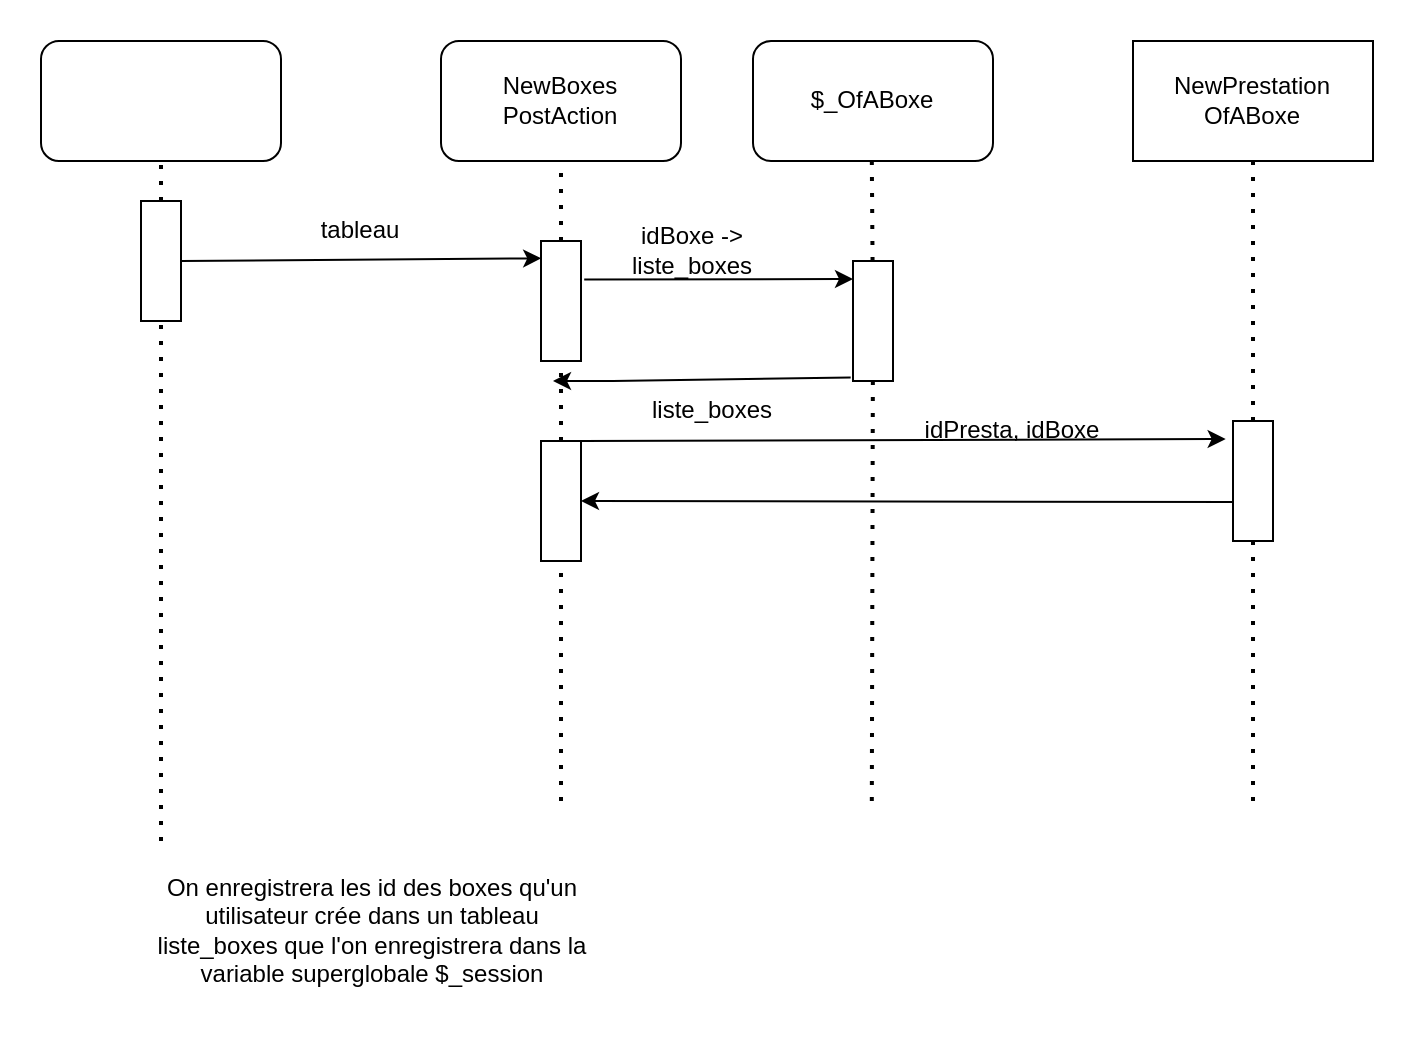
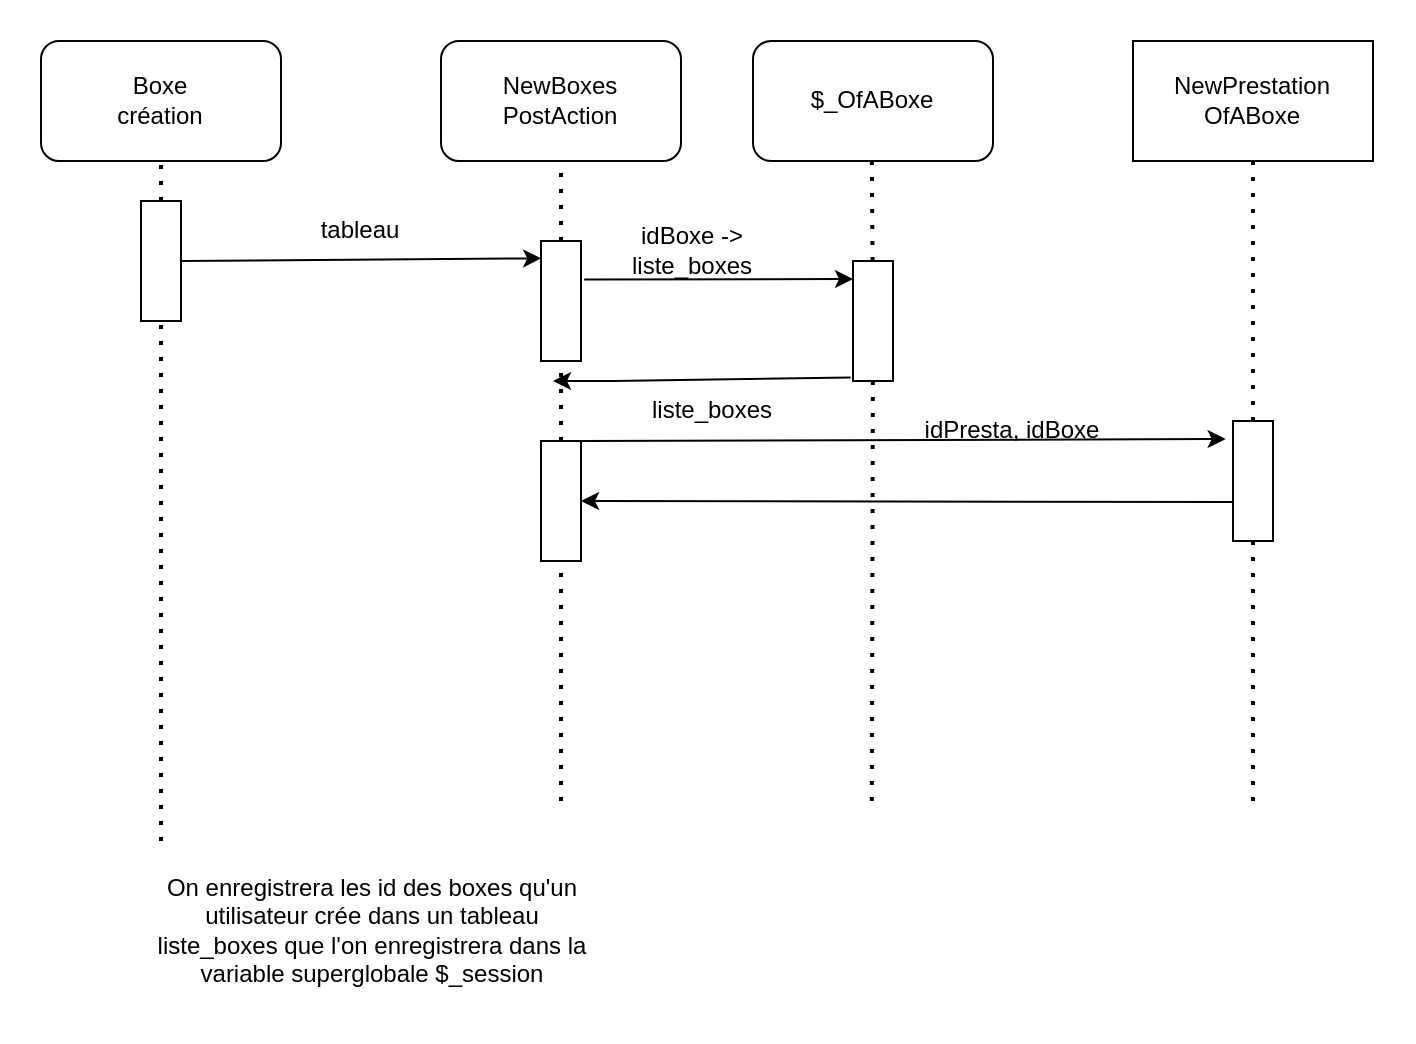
  <mxCell id="0" />
  <mxCell id="1" parent="0" />
  <mxCell id="2" value="" style="endArrow=none;dashed=1;html=1;dashPattern=1 3;strokeWidth=2;rounded=0;" edge="1" parent="1" source="20"><mxGeometry width="50" height="50" relative="1" as="geometry"><mxPoint x="80" y="420" as="sourcePoint" /><mxPoint x="80" y="80" as="targetPoint" /></mxGeometry></mxCell>
  <mxCell id="3" value="" style="endArrow=none;dashed=1;html=1;dashPattern=1 3;strokeWidth=2;rounded=0;" edge="1" parent="1" source="9"><mxGeometry width="50" height="50" relative="1" as="geometry"><mxPoint x="280" y="420" as="sourcePoint" /><mxPoint x="280" y="80" as="targetPoint" /></mxGeometry></mxCell>
  <mxCell id="4" value="" style="rounded=1;whiteSpace=wrap;html=1;" vertex="1" parent="1"><mxGeometry x="20" y="20" width="120" height="60" as="geometry" /></mxCell>
  <mxCell id="5" value="" style="rounded=1;whiteSpace=wrap;html=1;" vertex="1" parent="1"><mxGeometry x="220" y="20" width="120" height="60" as="geometry" /></mxCell>
+ <mxCell id="6" value="Boxe création" style="text;html=1;strokeColor=none;fillColor=none;align=center;verticalAlign=middle;whiteSpace=wrap;rounded=0;" vertex="1" parent="1"><mxGeometry x="50" y="35" width="60" height="30" as="geometry" /></mxCell>
  <mxCell id="7" value="" style="endArrow=classic;html=1;rounded=0;entryX=0.004;entryY=0.144;entryDx=0;entryDy=0;entryPerimeter=0;" edge="1" parent="1" target="9"><mxGeometry width="50" height="50" relative="1" as="geometry"><mxPoint x="90" y="130" as="sourcePoint" /><mxPoint x="250" y="130" as="targetPoint" /></mxGeometry></mxCell>
  <mxCell id="8" value="" style="endArrow=none;dashed=1;html=1;dashPattern=1 3;strokeWidth=2;rounded=0;" edge="1" parent="1" source="26" target="9"><mxGeometry width="50" height="50" relative="1" as="geometry"><mxPoint x="280" y="400" as="sourcePoint" /><mxPoint x="280" y="80" as="targetPoint" /></mxGeometry></mxCell>
  <mxCell id="9" value="" style="rounded=0;whiteSpace=wrap;html=1;" vertex="1" parent="1"><mxGeometry x="270" y="120" width="20" height="60" as="geometry" /></mxCell>
  <mxCell id="10" value="NewBoxes PostAction" style="text;html=1;strokeColor=none;fillColor=none;align=center;verticalAlign=middle;whiteSpace=wrap;rounded=0;" vertex="1" parent="1"><mxGeometry x="250" y="35" width="60" height="30" as="geometry" /></mxCell>
  <mxCell id="11" value="tableau" style="text;html=1;strokeColor=none;fillColor=none;align=center;verticalAlign=middle;whiteSpace=wrap;rounded=0;" vertex="1" parent="1"><mxGeometry x="150" y="100" width="60" height="30" as="geometry" /></mxCell>
  <mxCell id="12" value="" style="endArrow=none;dashed=1;html=1;dashPattern=1 3;strokeWidth=2;rounded=0;" edge="1" parent="1" source="17"><mxGeometry width="50" height="50" relative="1" as="geometry"><mxPoint x="435.41" y="400" as="sourcePoint" /><mxPoint x="435.41" y="80" as="targetPoint" /></mxGeometry></mxCell>
  <mxCell id="13" value="" style="rounded=1;whiteSpace=wrap;html=1;" vertex="1" parent="1"><mxGeometry x="376" y="20" width="120" height="60" as="geometry" /></mxCell>
  <mxCell id="14" value="$_OfABoxe" style="text;html=1;strokeColor=none;fillColor=none;align=center;verticalAlign=middle;whiteSpace=wrap;rounded=0;" vertex="1" parent="1"><mxGeometry x="406" y="35" width="60" height="30" as="geometry" /></mxCell>
  <mxCell id="15" value="" style="endArrow=classic;html=1;rounded=0;entryX=0.004;entryY=0.144;entryDx=0;entryDy=0;entryPerimeter=0;exitX=1.08;exitY=0.32;exitDx=0;exitDy=0;exitPerimeter=0;" edge="1" parent="1" source="9"><mxGeometry width="50" height="50" relative="1" as="geometry"><mxPoint x="316" y="139" as="sourcePoint" /><mxPoint x="426" y="139" as="targetPoint" /></mxGeometry></mxCell>
  <mxCell id="16" value="" style="endArrow=none;dashed=1;html=1;dashPattern=1 3;strokeWidth=2;rounded=0;" edge="1" parent="1" target="17"><mxGeometry width="50" height="50" relative="1" as="geometry"><mxPoint x="435.41" y="400" as="sourcePoint" /><mxPoint x="435.41" y="80" as="targetPoint" /></mxGeometry></mxCell>
  <mxCell id="17" value="" style="rounded=0;whiteSpace=wrap;html=1;" vertex="1" parent="1"><mxGeometry x="426" y="130" width="20" height="60" as="geometry" /></mxCell>
  <mxCell id="18" value="idBoxe -&amp;gt; liste_boxes" style="text;html=1;strokeColor=none;fillColor=none;align=center;verticalAlign=middle;whiteSpace=wrap;rounded=0;" vertex="1" parent="1"><mxGeometry x="316" y="110" width="60" height="30" as="geometry" /></mxCell>
  <mxCell id="19" value="" style="endArrow=none;dashed=1;html=1;dashPattern=1 3;strokeWidth=2;rounded=0;" edge="1" parent="1" target="20"><mxGeometry width="50" height="50" relative="1" as="geometry"><mxPoint x="80" y="420" as="sourcePoint" /><mxPoint x="80" y="80" as="targetPoint" /></mxGeometry></mxCell>
  <mxCell id="20" value="" style="rounded=0;whiteSpace=wrap;html=1;" vertex="1" parent="1"><mxGeometry x="70" y="100" width="20" height="60" as="geometry" /></mxCell>
  <mxCell id="21" value="" style="endArrow=classic;html=1;rounded=0;exitX=-0.058;exitY=0.971;exitDx=0;exitDy=0;exitPerimeter=0;" edge="1" parent="1" source="17"><mxGeometry width="50" height="50" relative="1" as="geometry"><mxPoint x="616" y="280" as="sourcePoint" /><mxPoint x="276" y="190" as="targetPoint" /><Array as="points"><mxPoint x="306" y="190" /></Array></mxGeometry></mxCell>
  <mxCell id="22" value="On enregistrera les id des boxes qu'un utilisateur crée dans un tableau liste_boxes que l'on enregistrera dans la variable superglobale $_session" style="text;html=1;strokeColor=none;fillColor=none;align=center;verticalAlign=middle;whiteSpace=wrap;rounded=0;" vertex="1" parent="1"><mxGeometry x="76" y="430" width="220" height="70" as="geometry" /></mxCell>
  <mxCell id="23" value="" style="rounded=0;whiteSpace=wrap;html=1;" vertex="1" parent="1"><mxGeometry x="566" y="20" width="120" height="60" as="geometry" /></mxCell>
  <mxCell id="24" value="&lt;div&gt;NewPrestation&lt;/div&gt;&lt;div&gt;OfABoxe&lt;br&gt;&lt;/div&gt;" style="text;html=1;strokeColor=none;fillColor=none;align=center;verticalAlign=middle;whiteSpace=wrap;rounded=0;" vertex="1" parent="1"><mxGeometry x="596" y="35" width="60" height="30" as="geometry" /></mxCell>
  <mxCell id="25" value="" style="endArrow=none;dashed=1;html=1;dashPattern=1 3;strokeWidth=2;rounded=0;" edge="1" parent="1" target="26"><mxGeometry width="50" height="50" relative="1" as="geometry"><mxPoint x="280" y="400" as="sourcePoint" /><mxPoint x="280" y="180" as="targetPoint" /></mxGeometry></mxCell>
  <mxCell id="26" value="" style="rounded=0;whiteSpace=wrap;html=1;" vertex="1" parent="1"><mxGeometry x="270" y="220" width="20" height="60" as="geometry" /></mxCell>
  <mxCell id="27" value="" style="endArrow=classic;html=1;rounded=0;entryX=-0.183;entryY=0.15;entryDx=0;entryDy=0;entryPerimeter=0;exitX=1;exitY=0;exitDx=0;exitDy=0;" edge="1" parent="1" source="26" target="30"><mxGeometry width="50" height="50" relative="1" as="geometry"><mxPoint x="290" y="221" as="sourcePoint" /><mxPoint x="606" y="220" as="targetPoint" /></mxGeometry></mxCell>
  <mxCell id="28" value="" style="endArrow=none;dashed=1;html=1;dashPattern=1 3;strokeWidth=2;rounded=0;" edge="1" parent="1" source="30"><mxGeometry width="50" height="50" relative="1" as="geometry"><mxPoint x="626" y="400" as="sourcePoint" /><mxPoint x="626" y="80" as="targetPoint" /></mxGeometry></mxCell>
  <mxCell id="29" value="" style="endArrow=none;dashed=1;html=1;dashPattern=1 3;strokeWidth=2;rounded=0;" edge="1" parent="1" target="30"><mxGeometry width="50" height="50" relative="1" as="geometry"><mxPoint x="626" y="400" as="sourcePoint" /><mxPoint x="626" y="80" as="targetPoint" /></mxGeometry></mxCell>
  <mxCell id="30" value="" style="rounded=0;whiteSpace=wrap;html=1;" vertex="1" parent="1"><mxGeometry x="616" y="210" width="20" height="60" as="geometry" /></mxCell>
  <mxCell id="31" value="idPresta, idBoxe" style="text;html=1;strokeColor=none;fillColor=none;align=center;verticalAlign=middle;whiteSpace=wrap;rounded=0;" vertex="1" parent="1"><mxGeometry x="456" y="210" width="100" height="10" as="geometry" /></mxCell>
  <mxCell id="32" value="" style="endArrow=classic;html=1;rounded=0;entryX=1;entryY=0.5;entryDx=0;entryDy=0;exitX=1;exitY=0;exitDx=0;exitDy=0;" edge="1" parent="1" target="26"><mxGeometry width="50" height="50" relative="1" as="geometry"><mxPoint x="616" y="250.5" as="sourcePoint" /><mxPoint x="938" y="249.5" as="targetPoint" /></mxGeometry></mxCell>
  <mxCell id="33" value="liste_boxes" style="text;html=1;strokeColor=none;fillColor=none;align=center;verticalAlign=middle;whiteSpace=wrap;rounded=0;" vertex="1" parent="1"><mxGeometry x="326" y="190" width="60" height="30" as="geometry" /></mxCell>
